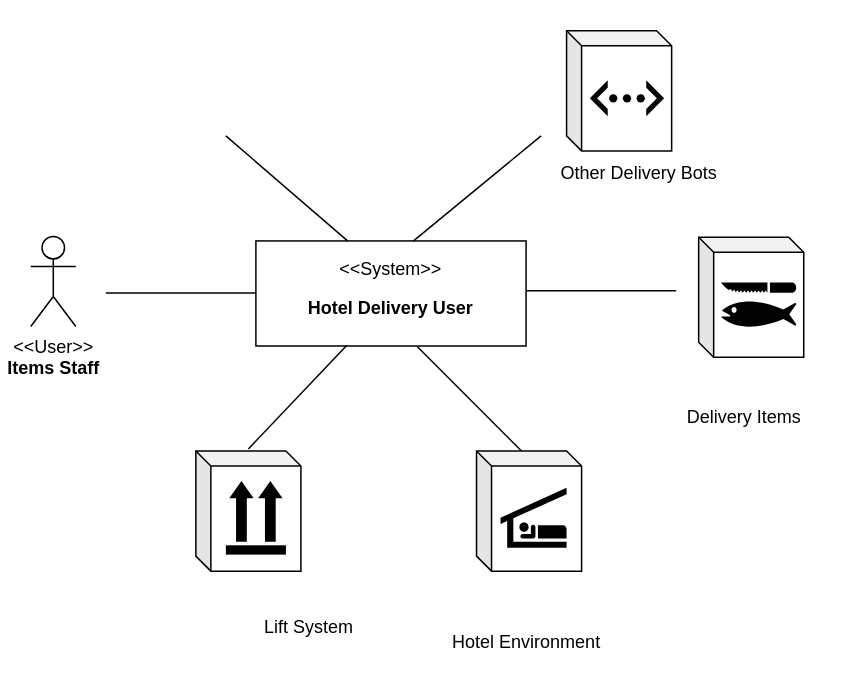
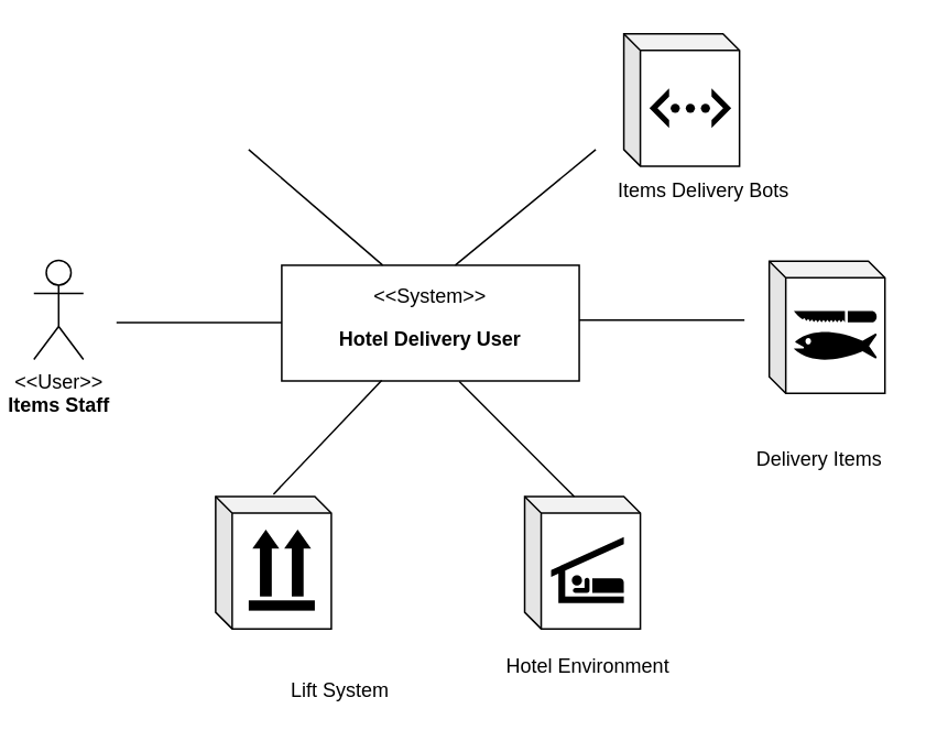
  <mxCell id="0" />
  <mxCell id="1" parent="0" />
  <mxCell id="2" value="" style="shape=cube;whiteSpace=wrap;html=1;boundedLbl=1;backgroundOutline=1;darkOpacity=0.05;darkOpacity2=0.1;size=10;rotation=0;" vertex="1" parent="1"><mxGeometry x="465" y="157.5" width="70" height="80" as="geometry" /></mxCell>
  <mxCell id="3" value="&lt;p&gt;&amp;lt;&amp;lt;System&amp;gt;&amp;gt;&lt;/p&gt;&lt;p&gt;&lt;b&gt;Hotel Delivery User&lt;/b&gt;&lt;/p&gt;" style="shape=rect;html=1;overflow=fill;whiteSpace=wrap;align=center;" vertex="1" parent="1"><mxGeometry x="170" y="160" width="180" height="70" as="geometry" /></mxCell>
  <mxCell id="4" value="&amp;lt;&amp;lt;User&amp;gt;&amp;gt;&lt;br&gt;&lt;div&gt;&lt;b&gt;Items Staff&lt;/b&gt;&lt;/div&gt;" style="shape=umlActor;html=1;verticalLabelPosition=bottom;verticalAlign=top;align=center;" vertex="1" parent="1"><mxGeometry x="20" y="157" width="30" height="60" as="geometry" /></mxCell>
  <mxCell id="5" value="" style="endArrow=none;html=1;rounded=0;" edge="1" parent="1"><mxGeometry width="50" height="50" relative="1" as="geometry"><mxPoint x="70" y="194.66" as="sourcePoint" /><mxPoint x="170" y="194.66" as="targetPoint" /></mxGeometry></mxCell>
  <mxCell id="6" value="" style="endArrow=none;html=1;rounded=0;entryX=0.106;entryY=0;entryDx=0;entryDy=0;entryPerimeter=0;" edge="1" parent="1"><mxGeometry width="50" height="50" relative="1" as="geometry"><mxPoint x="150" y="90" as="sourcePoint" /><mxPoint x="231.08" y="160" as="targetPoint" /></mxGeometry></mxCell>
  <mxCell id="7" value="" style="shape=cube;whiteSpace=wrap;html=1;boundedLbl=1;backgroundOutline=1;darkOpacity=0.05;darkOpacity2=0.1;size=10;rotation=0;" vertex="1" parent="1"><mxGeometry x="130" y="300" width="70" height="80" as="geometry" /></mxCell>
  <mxCell id="8" value="" style="shape=mxgraph.signs.safety.store_right_up_1;html=1;pointerEvents=1;fillColor=#000000;strokeColor=none;verticalLabelPosition=bottom;verticalAlign=top;align=center;sketch=0;" vertex="1" parent="1"><mxGeometry x="150" y="320" width="40" height="49" as="geometry" /></mxCell>
  <mxCell id="9" value="Lift System" style="text;html=1;align=center;verticalAlign=middle;resizable=0;points=[];autosize=1;strokeColor=none;fillColor=none;" vertex="1" parent="1"><mxGeometry x="165" y="403" width="80" height="30" as="geometry" /></mxCell>
  <mxCell id="10" value="" style="shape=cube;whiteSpace=wrap;html=1;boundedLbl=1;backgroundOutline=1;darkOpacity=0.05;darkOpacity2=0.1;size=10;rotation=0;" vertex="1" parent="1"><mxGeometry x="317" y="300" width="70" height="80" as="geometry" /></mxCell>
  <mxCell id="11" value="" style="shape=mxgraph.signs.sports.sleeping_shelter;html=1;pointerEvents=1;fillColor=#000000;strokeColor=none;verticalLabelPosition=bottom;verticalAlign=top;align=center;sketch=0;" vertex="1" parent="1"><mxGeometry x="333" y="324.5" width="44" height="40" as="geometry" /></mxCell>
  <mxCell id="12" value="" style="endArrow=none;html=1;rounded=0;exitX=0.5;exitY=-0.018;exitDx=0;exitDy=0;exitPerimeter=0;entryX=0.336;entryY=0.995;entryDx=0;entryDy=0;entryPerimeter=0;" edge="1" parent="1" source="7" target="3"><mxGeometry width="50" height="50" relative="1" as="geometry"><mxPoint x="95" y="230" as="sourcePoint" /><mxPoint x="195" y="230" as="targetPoint" /></mxGeometry></mxCell>
  <mxCell id="13" value="" style="endArrow=none;html=1;rounded=0;exitX=0;exitY=0;exitDx=30;exitDy=0;exitPerimeter=0;entryX=0.597;entryY=1.004;entryDx=0;entryDy=0;entryPerimeter=0;" edge="1" parent="1" source="10" target="3"><mxGeometry width="50" height="50" relative="1" as="geometry"><mxPoint x="300" y="300" as="sourcePoint" /><mxPoint x="330" y="231" as="targetPoint" /></mxGeometry></mxCell>
- <mxCell id="14" value="Hotel Environment" style="text;html=1;align=center;verticalAlign=middle;resizable=0;points=[];autosize=1;strokeColor=none;fillColor=none;" vertex="1" parent="1"><mxGeometry x="290" y="413" width="120" height="30" as="geometry" /></mxCell>
+ <mxCell id="14" value="Hotel Environment" style="text;html=1;align=center;verticalAlign=middle;resizable=0;points=[];autosize=1;strokeColor=none;fillColor=none;" vertex="1" parent="1"><mxGeometry x="295" y="388" width="120" height="30" as="geometry" /></mxCell>
  <mxCell id="15" value="" style="shape=mxgraph.signs.sports.fish_cleaning;html=1;pointerEvents=1;fillColor=#000000;strokeColor=none;verticalLabelPosition=bottom;verticalAlign=top;align=center;sketch=0;" vertex="1" parent="1"><mxGeometry x="480" y="187.75" width="50" height="36.5" as="geometry" /></mxCell>
  <mxCell id="16" value="" style="endArrow=none;html=1;rounded=0;" edge="1" parent="1"><mxGeometry width="50" height="50" relative="1" as="geometry"><mxPoint x="350" y="193.16" as="sourcePoint" /><mxPoint x="450" y="193.16" as="targetPoint" /></mxGeometry></mxCell>
  <mxCell id="17" value="Delivery Items" style="text;html=1;align=center;verticalAlign=middle;resizable=0;points=[];autosize=1;strokeColor=none;fillColor=none;" vertex="1" parent="1"><mxGeometry x="445" y="262.5" width="100" height="30" as="geometry" /></mxCell>
  <mxCell id="18" value="" style="endArrow=none;html=1;rounded=0;" edge="1" parent="1"><mxGeometry width="50" height="50" relative="1" as="geometry"><mxPoint x="275" y="160" as="sourcePoint" /><mxPoint x="360" y="90" as="targetPoint" /></mxGeometry></mxCell>
  <mxCell id="19" value="" style="shape=cube;whiteSpace=wrap;html=1;boundedLbl=1;backgroundOutline=1;darkOpacity=0.05;darkOpacity2=0.1;size=10;rotation=0;" vertex="1" parent="1"><mxGeometry x="377" y="20" width="70" height="80" as="geometry" /></mxCell>
  <mxCell id="20" value="" style="shape=mxgraph.signs.tech.ethernet;html=1;pointerEvents=1;fillColor=#000000;strokeColor=none;verticalLabelPosition=bottom;verticalAlign=top;align=center;sketch=0;" vertex="1" parent="1"><mxGeometry x="392.5" y="53" width="49.5" height="24" as="geometry" /></mxCell>
- <mxCell id="21" value="Other Delivery Bots" style="text;html=1;align=center;verticalAlign=middle;resizable=0;points=[];autosize=1;strokeColor=none;fillColor=none;" vertex="1" parent="1"><mxGeometry x="360" y="100" width="130" height="30" as="geometry" /></mxCell>
+ <mxCell id="21" value="Items Delivery Bots" style="text;html=1;align=center;verticalAlign=middle;resizable=0;points=[];autosize=1;strokeColor=none;fillColor=none;" vertex="1" parent="1"><mxGeometry x="360" y="100" width="130" height="30" as="geometry" /></mxCell>
